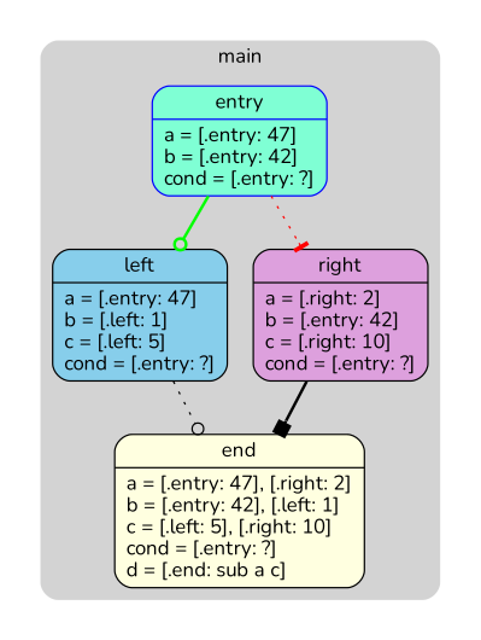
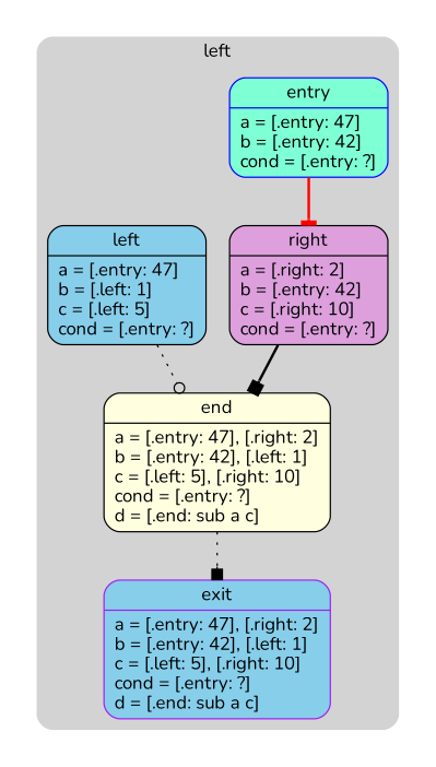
  digraph {
    compound=true
    fontname=Nunito
    node [color=black fillcolor=skyblue fontname=Nunito shape=Mrecord style=filled]
    edge [arrowhead=odot fontname=Nunito style=bold]
    n1 [color=blue fillcolor=aquamarine label="{entry|a = [.entry: 47]\lb = [.entry: 42]\lcond = [.entry: ?]\l}"]
    n2 [label="{left|a = [.entry: 47]\lb = [.left: 1]\lc = [.left: 5]\lcond = [.entry: ?]\l}"]
    n3 [fillcolor=plum label="{right|a = [.right: 2]\lb = [.entry: 42]\lc = [.right: 10]\lcond = [.entry: ?]\l}"]
    n4 [fillcolor=lightyellow label="{end|a = [.entry: 47], [.right: 2]\lb = [.entry: 42], [.left: 1]\lc = [.left: 5], [.right: 10]\lcond = [.entry: ?]\ld = [.end: sub a c]\l}"]
+   n5 [color=purple label="{exit|a = [.entry: 47], [.right: 2]\lb = [.entry: 42], [.left: 1]\lc = [.left: 5], [.right: 10]\lcond = [.entry: ?]\ld = [.end: sub a c]\l}"]
    subgraph cluster_1 {
      peripheries=0
      subgraph cluster_2 {
        peripheries=0
        subgraph cluster_3 {
          bgcolor=lightgray
          color=darkgray
-         label=main
+         label=left
          peripheries=0
          style=rounded
          n1
          n2
          n3
          n4
+         n5
        }
      }
    }
-   n1 -> n2 [color=green]
-   n1 -> n3 [arrowhead=tee color=red style=dotted]
+   n1 -> n3 [arrowhead=tee color=red]
    n2 -> n4 [style=dotted]
    n3 -> n4 [arrowhead=box]
+   n4 -> n5 [arrowhead=box color=black style=dotted]
  }
